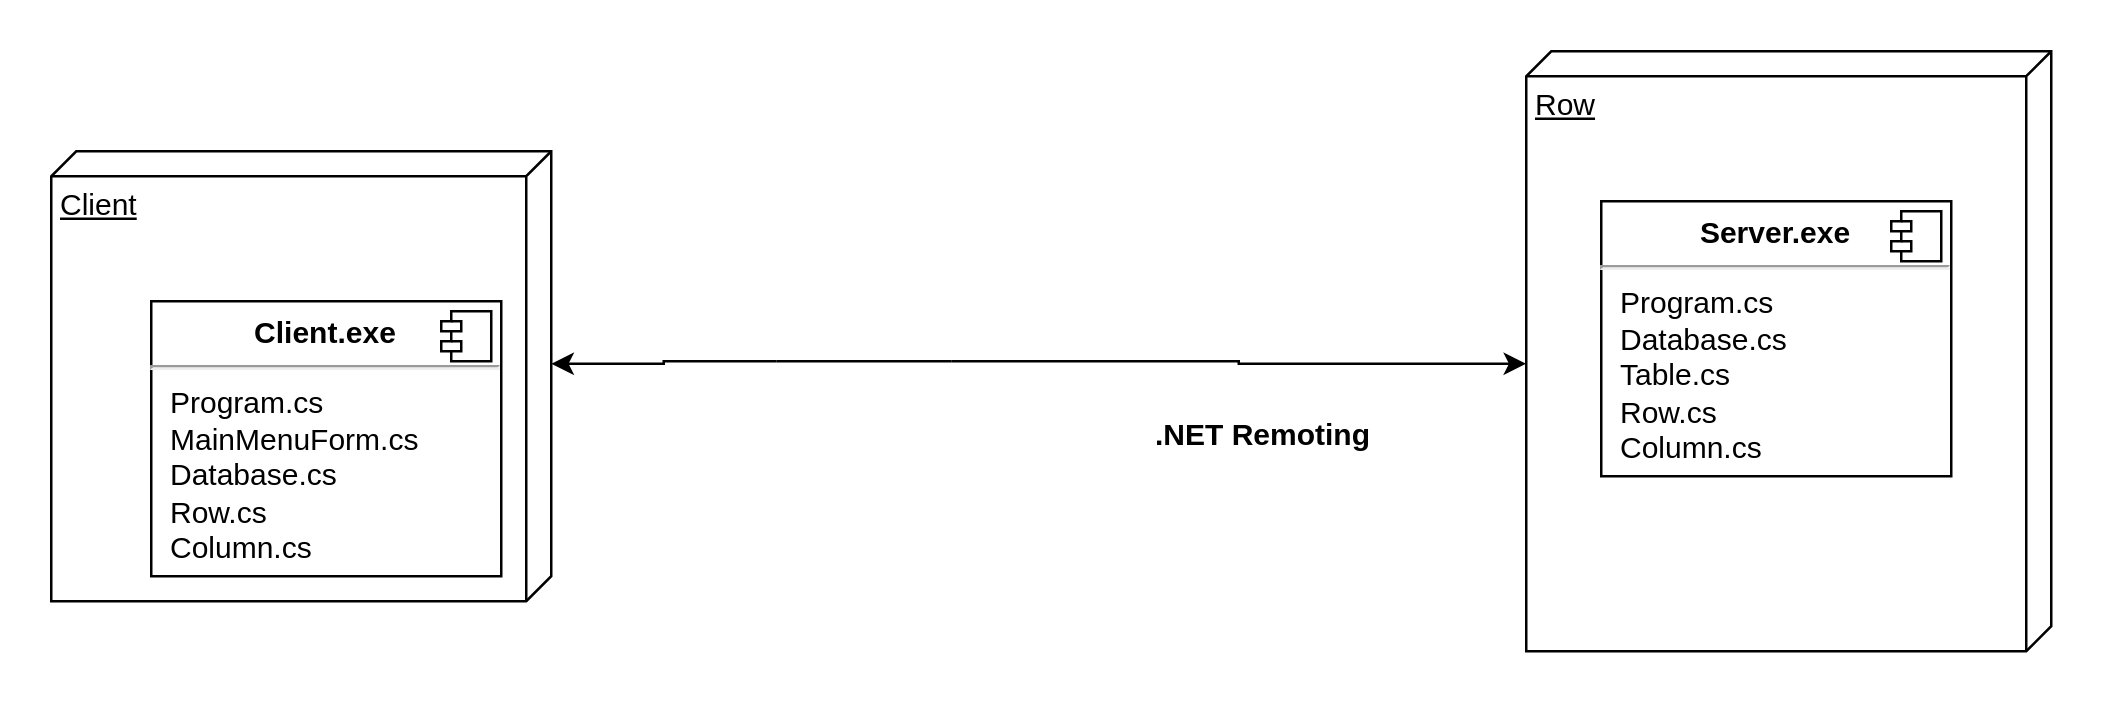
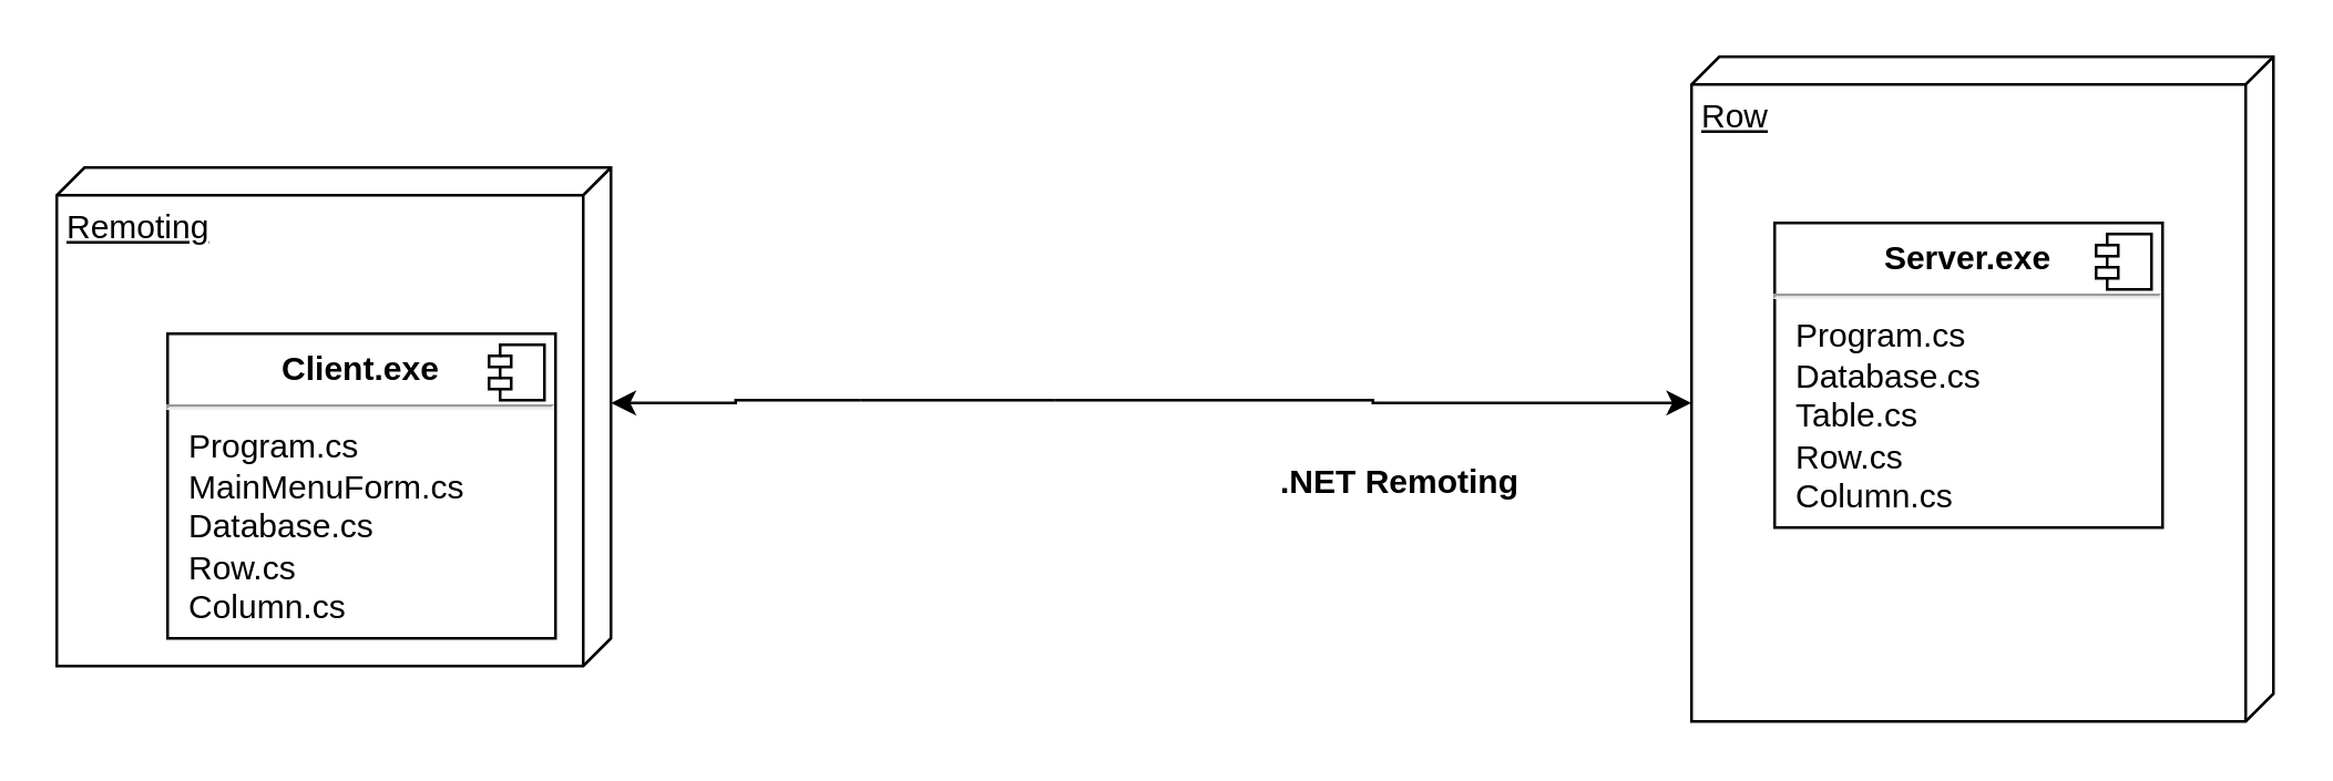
  <mxCell id="0" />
  <mxCell id="1" parent="0" />
- <mxCell id="2" value="Client" style="verticalAlign=top;align=left;spacingTop=8;spacingLeft=2;spacingRight=12;shape=cube;size=10;direction=south;fontStyle=4;html=1;" vertex="1" parent="1"><mxGeometry x="20" y="60" width="200" height="180" as="geometry" /></mxCell>
+ <mxCell id="2" value="Remoting" style="verticalAlign=top;align=left;spacingTop=8;spacingLeft=2;spacingRight=12;shape=cube;size=10;direction=south;fontStyle=4;html=1;" vertex="1" parent="1"><mxGeometry x="20" y="60" width="200" height="180" as="geometry" /></mxCell>
  <mxCell id="3" value="Row" style="verticalAlign=top;align=left;spacingTop=8;spacingLeft=2;spacingRight=12;shape=cube;size=10;direction=south;fontStyle=4;html=1;" vertex="1" parent="1"><mxGeometry x="610" y="20" width="210" height="240" as="geometry" /></mxCell>
  <mxCell id="4" value="&lt;p style=&quot;margin:0px;margin-top:6px;text-align:center;&quot;&gt;&lt;b&gt;Client.exe&lt;/b&gt;&lt;/p&gt;&lt;hr&gt;&lt;p style=&quot;margin:0px;margin-left:8px;&quot;&gt;Program.cs&lt;/p&gt;&lt;p style=&quot;margin:0px;margin-left:8px;&quot;&gt;MainMenuForm.cs&lt;/p&gt;&lt;p style=&quot;margin:0px;margin-left:8px;&quot;&gt;Database.cs&lt;/p&gt;&lt;p style=&quot;margin:0px;margin-left:8px;&quot;&gt;Row.cs&lt;/p&gt;&lt;p style=&quot;margin:0px;margin-left:8px;&quot;&gt;Column.cs&lt;/p&gt;" style="align=left;overflow=fill;html=1;dropTarget=0;" vertex="1" parent="1"><mxGeometry x="60" y="120" width="140" height="110" as="geometry" /></mxCell>
  <mxCell id="5" value="" style="shape=component;jettyWidth=8;jettyHeight=4;" vertex="1" parent="4"><mxGeometry x="1" width="20" height="20" relative="1" as="geometry"><mxPoint x="-24" y="4" as="offset" /></mxGeometry></mxCell>
  <mxCell id="6" value="&lt;p style=&quot;margin:0px;margin-top:6px;text-align:center;&quot;&gt;&lt;b&gt;Server.exe&lt;/b&gt;&lt;/p&gt;&lt;hr&gt;&lt;p style=&quot;margin:0px;margin-left:8px;&quot;&gt;Program.cs&lt;/p&gt;&lt;p style=&quot;margin:0px;margin-left:8px;&quot;&gt;Database.cs&lt;/p&gt;&lt;p style=&quot;margin:0px;margin-left:8px;&quot;&gt;Table.cs&lt;/p&gt;&lt;p style=&quot;margin:0px;margin-left:8px;&quot;&gt;Row.cs&lt;/p&gt;&lt;p style=&quot;margin:0px;margin-left:8px;&quot;&gt;Column.cs&lt;/p&gt;" style="align=left;overflow=fill;html=1;dropTarget=0;" vertex="1" parent="1"><mxGeometry x="640" y="80" width="140" height="110" as="geometry" /></mxCell>
  <mxCell id="7" value="" style="shape=component;jettyWidth=8;jettyHeight=4;" vertex="1" parent="6"><mxGeometry x="1" width="20" height="20" relative="1" as="geometry"><mxPoint x="-24" y="4" as="offset" /></mxGeometry></mxCell>
  <mxCell id="8" style="edgeStyle=orthogonalEdgeStyle;rounded=0;orthogonalLoop=1;jettySize=auto;html=1;entryX=0;entryY=0;entryDx=85;entryDy=0;entryPerimeter=0;" edge="1" parent="1" source="10" target="2"><mxGeometry relative="1" as="geometry" /></mxCell>
  <mxCell id="9" style="edgeStyle=orthogonalEdgeStyle;rounded=0;orthogonalLoop=1;jettySize=auto;html=1;entryX=0;entryY=0;entryDx=125;entryDy=210;entryPerimeter=0;" edge="1" parent="1" source="10" target="3"><mxGeometry relative="1" as="geometry" /></mxCell>
  <mxCell id="10" value="" style="line;strokeWidth=1;fillColor=none;align=left;verticalAlign=middle;spacingTop=-1;spacingLeft=3;spacingRight=3;rotatable=0;labelPosition=right;points=[];portConstraint=eastwest;strokeColor=inherit;" vertex="1" parent="1"><mxGeometry x="310" y="140" width="70" height="8" as="geometry" /></mxCell>
  <mxCell id="11" value=".NET Remoting" style="text;align=center;fontStyle=1;verticalAlign=middle;spacingLeft=3;spacingRight=3;strokeColor=none;rotatable=0;points=[[0,0.5],[1,0.5]];portConstraint=eastwest;" vertex="1" parent="1"><mxGeometry x="465" y="160" width="80" height="26" as="geometry" /></mxCell>
